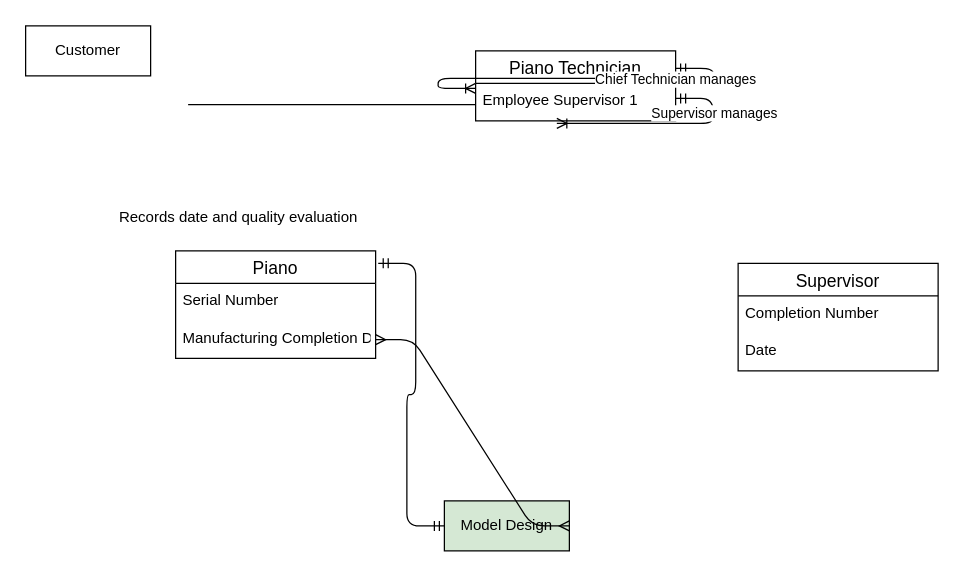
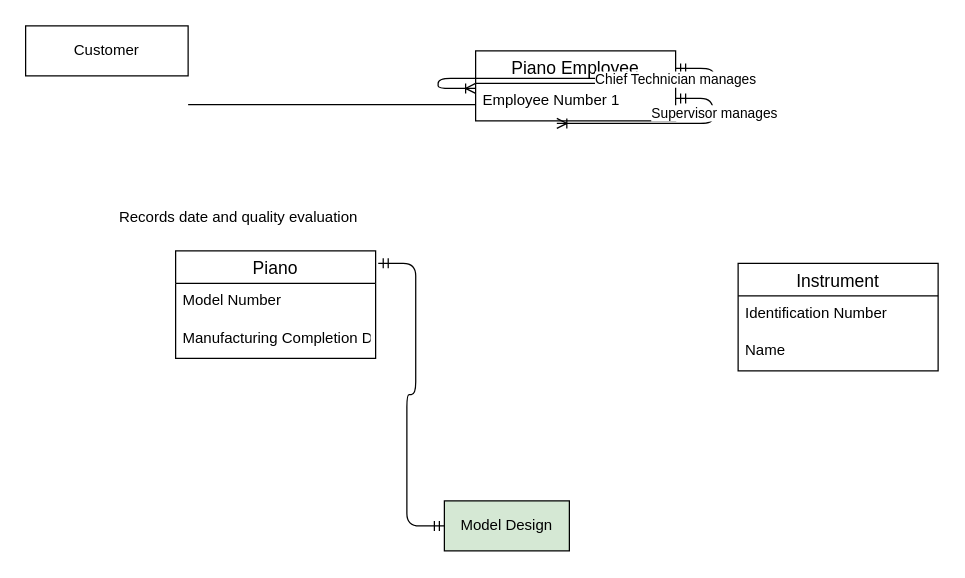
  <mxCell id="0" />
  <mxCell id="1" parent="0" />
  <mxCell id="2" value="Piano" style="swimlane;fontStyle=0;childLayout=stackLayout;horizontal=1;startSize=26;horizontalStack=0;resizeParent=1;resizeParentMax=0;resizeLast=0;collapsible=1;marginBottom=0;align=center;fontSize=14;" vertex="1" parent="1"><mxGeometry x="140" y="200" width="160" height="86" as="geometry" /></mxCell>
- <mxCell id="3" value="Serial Number" style="text;strokeColor=none;fillColor=none;spacingLeft=4;spacingRight=4;overflow=hidden;rotatable=0;points=[[0,0.5],[1,0.5]];portConstraint=eastwest;fontSize=12;" vertex="1" parent="2"><mxGeometry y="26" width="160" height="30" as="geometry" /></mxCell>
+ <mxCell id="3" value="Model Number" style="text;strokeColor=none;fillColor=none;spacingLeft=4;spacingRight=4;overflow=hidden;rotatable=0;points=[[0,0.5],[1,0.5]];portConstraint=eastwest;fontSize=12;" vertex="1" parent="2"><mxGeometry y="26" width="160" height="30" as="geometry" /></mxCell>
  <mxCell id="4" value="Manufacturing Completion Date" style="text;strokeColor=none;fillColor=none;spacingLeft=4;spacingRight=4;overflow=hidden;rotatable=0;points=[[0,0.5],[1,0.5]];portConstraint=eastwest;fontSize=12;" vertex="1" parent="2"><mxGeometry y="56" width="160" height="30" as="geometry" /></mxCell>
- <mxCell id="5" value="Supervisor" style="swimlane;fontStyle=0;childLayout=stackLayout;horizontal=1;startSize=26;horizontalStack=0;resizeParent=1;resizeParentMax=0;resizeLast=0;collapsible=1;marginBottom=0;align=center;fontSize=14;" vertex="1" parent="1"><mxGeometry x="590" y="210" width="160" height="86" as="geometry" /></mxCell>
- <mxCell id="6" value="Completion Number" style="text;strokeColor=none;fillColor=none;spacingLeft=4;spacingRight=4;overflow=hidden;rotatable=0;points=[[0,0.5],[1,0.5]];portConstraint=eastwest;fontSize=12;" vertex="1" parent="5"><mxGeometry y="26" width="160" height="30" as="geometry" /></mxCell>
- <mxCell id="7" value="Date" style="text;strokeColor=none;fillColor=none;spacingLeft=4;spacingRight=4;overflow=hidden;rotatable=0;points=[[0,0.5],[1,0.5]];portConstraint=eastwest;fontSize=12;" vertex="1" parent="5"><mxGeometry y="56" width="160" height="30" as="geometry" /></mxCell>
+ <mxCell id="5" value="Instrument" style="swimlane;fontStyle=0;childLayout=stackLayout;horizontal=1;startSize=26;horizontalStack=0;resizeParent=1;resizeParentMax=0;resizeLast=0;collapsible=1;marginBottom=0;align=center;fontSize=14;" vertex="1" parent="1"><mxGeometry x="590" y="210" width="160" height="86" as="geometry" /></mxCell>
+ <mxCell id="6" value="Identification Number" style="text;strokeColor=none;fillColor=none;spacingLeft=4;spacingRight=4;overflow=hidden;rotatable=0;points=[[0,0.5],[1,0.5]];portConstraint=eastwest;fontSize=12;" vertex="1" parent="5"><mxGeometry y="26" width="160" height="30" as="geometry" /></mxCell>
+ <mxCell id="7" value="Name" style="text;strokeColor=none;fillColor=none;spacingLeft=4;spacingRight=4;overflow=hidden;rotatable=0;points=[[0,0.5],[1,0.5]];portConstraint=eastwest;fontSize=12;" vertex="1" parent="5"><mxGeometry y="56" width="160" height="30" as="geometry" /></mxCell>
  <mxCell id="8" value="Model Design" style="whiteSpace=wrap;html=1;align=center;fillColor=#d5e8d4;" vertex="1" parent="1"><mxGeometry x="355" y="400" width="100" height="40" as="geometry" /></mxCell>
  <mxCell id="9" value="" style="edgeStyle=entityRelationEdgeStyle;fontSize=12;html=1;endArrow=ERmandOne;startArrow=ERmandOne;exitX=1.013;exitY=0.116;exitDx=0;exitDy=0;exitPerimeter=0;" edge="1" parent="1" source="2" target="8"><mxGeometry width="100" height="100" relative="1" as="geometry"><mxPoint x="300" y="390" as="sourcePoint" /><mxPoint x="400" y="290" as="targetPoint" /></mxGeometry></mxCell>
- <mxCell id="10" value="" style="edgeStyle=entityRelationEdgeStyle;fontSize=12;html=1;endArrow=ERmany;startArrow=ERmany;exitX=1;exitY=0.5;exitDx=0;exitDy=0;" edge="1" parent="1" source="8" target="4"><mxGeometry width="100" height="100" relative="1" as="geometry"><mxPoint x="360" y="430" as="sourcePoint" /><mxPoint x="460" y="330" as="targetPoint" /></mxGeometry></mxCell>
- <mxCell id="11" value="Customer" style="whiteSpace=wrap;html=1;align=center;" vertex="1" parent="1"><mxGeometry x="20" y="20" width="100" height="40" as="geometry" /></mxCell>
- <mxCell id="12" value="Piano Technician" style="swimlane;fontStyle=0;childLayout=stackLayout;horizontal=1;startSize=26;horizontalStack=0;resizeParent=1;resizeParentMax=0;resizeLast=0;collapsible=1;marginBottom=0;align=center;fontSize=14;" vertex="1" parent="1"><mxGeometry x="380" y="40" width="160" height="56" as="geometry" /></mxCell>
- <mxCell id="13" value="Employee Supervisor 1" style="text;strokeColor=none;fillColor=none;spacingLeft=4;spacingRight=4;overflow=hidden;rotatable=0;points=[[0,0.5],[1,0.5]];portConstraint=eastwest;fontSize=12;" vertex="1" parent="12"><mxGeometry y="26" width="160" height="30" as="geometry" /></mxCell>
+ <mxCell id="11" value="Customer" style="whiteSpace=wrap;html=1;align=center;" vertex="1" parent="1"><mxGeometry x="20" y="20" width="130" height="40" as="geometry" /></mxCell>
+ <mxCell id="12" value="Piano Employee" style="swimlane;fontStyle=0;childLayout=stackLayout;horizontal=1;startSize=26;horizontalStack=0;resizeParent=1;resizeParentMax=0;resizeLast=0;collapsible=1;marginBottom=0;align=center;fontSize=14;" vertex="1" parent="1"><mxGeometry x="380" y="40" width="160" height="56" as="geometry" /></mxCell>
+ <mxCell id="13" value="Employee Number 1" style="text;strokeColor=none;fillColor=none;spacingLeft=4;spacingRight=4;overflow=hidden;rotatable=0;points=[[0,0.5],[1,0.5]];portConstraint=eastwest;fontSize=12;" vertex="1" parent="12"><mxGeometry y="26" width="160" height="30" as="geometry" /></mxCell>
  <mxCell id="14" value="" style="line;strokeWidth=1;rotatable=0;dashed=0;labelPosition=right;align=left;verticalAlign=middle;spacingTop=0;spacingLeft=6;points=[];portConstraint=eastwest;" vertex="1" parent="1"><mxGeometry x="150" y="78" width="230" height="10" as="geometry" /></mxCell>
  <mxCell id="15" value="Records date and quality evaluation" style="text;html=1;align=center;verticalAlign=middle;resizable=0;points=[];autosize=1;" vertex="1" parent="1"><mxGeometry x="85" y="163" width="210" height="20" as="geometry" /></mxCell>
  <mxCell id="16" value="" style="edgeStyle=entityRelationEdgeStyle;fontSize=12;html=1;endArrow=ERoneToMany;startArrow=ERmandOne;entryX=0.406;entryY=1.067;entryDx=0;entryDy=0;entryPerimeter=0;" edge="1" parent="1" target="13"><mxGeometry width="100" height="100" relative="1" as="geometry"><mxPoint x="540" y="78" as="sourcePoint" /><mxPoint x="640" y="-22" as="targetPoint" /></mxGeometry></mxCell>
  <mxCell id="17" value="Supervisor manages" style="edgeLabel;html=1;align=center;verticalAlign=middle;resizable=0;points=[];" vertex="1" connectable="0" parent="16"><mxGeometry x="-0.532" relative="1" as="geometry"><mxPoint as="offset" /></mxGeometry></mxCell>
  <mxCell id="18" value="" style="edgeStyle=entityRelationEdgeStyle;fontSize=12;html=1;endArrow=ERoneToMany;startArrow=ERmandOne;exitX=1;exitY=0.25;exitDx=0;exitDy=0;" edge="1" parent="1" source="12"><mxGeometry width="100" height="100" relative="1" as="geometry"><mxPoint x="470" y="188" as="sourcePoint" /><mxPoint x="380" y="70" as="targetPoint" /></mxGeometry></mxCell>
  <mxCell id="19" value="Chief Technician manages" style="edgeLabel;html=1;align=center;verticalAlign=middle;resizable=0;points=[];" vertex="1" connectable="0" parent="18"><mxGeometry x="-0.532" relative="1" as="geometry"><mxPoint as="offset" /></mxGeometry></mxCell>
